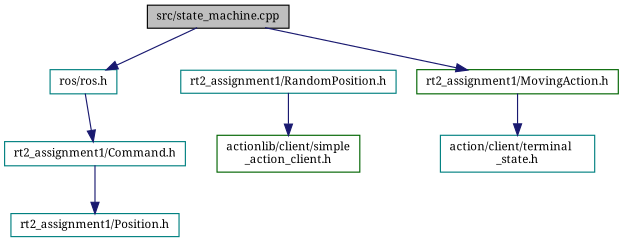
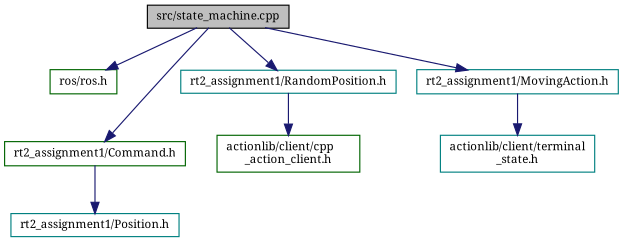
  digraph {
    fontname="Noto Serif"
    node [color=teal fillcolor=white fontname="Noto Serif" fontsize=10 shape=record style=filled]
    edge [color=midnightblue fontname="Noto Serif" fontsize=10 labelfontname=Helvetica labelfontsize=10 style=solid]
    n1 [color=black fillcolor=grey75 fontcolor=black height=0.2 label="src/state_machine.cpp" width=0.4]
-   n2 [height=0.2 label="ros/ros.h" width=0.4]
-   n3 [height=0.2 label="rt2_assignment1/Command.h" width=0.4]
+   n2 [color=darkgreen height=0.2 label="ros/ros.h" width=0.4]
+   n3 [color=darkgreen height=0.2 label="rt2_assignment1/Command.h" width=0.4]
    n4 [height=0.2 label="rt2_assignment1/RandomPosition.h" width=0.4]
-   n5 [color=darkgreen height=0.2 label="rt2_assignment1/MovingAction.h" width=0.4]
+   n5 [height=0.2 label="rt2_assignment1/MovingAction.h" width=0.4]
    n6 [height=0.2 label="rt2_assignment1/Position.h" width=0.4]
-   n7 [color=darkgreen height=0.2 label="actionlib/client/simple\l_action_client.h" width=0.4]
-   n8 [height=0.2 label="action/client/terminal\l_state.h" width=0.4]
+   n7 [color=darkgreen height=0.2 label="actionlib/client/cpp\l_action_client.h" width=0.4]
+   n8 [height=0.2 label="actionlib/client/terminal\l_state.h" width=0.4]
    n1 -> n2
-   n2 -> n3
+   n1 -> n3
+   n1 -> n4
    n1 -> n5
    n3 -> n6
    n4 -> n7
    n5 -> n8
  }
